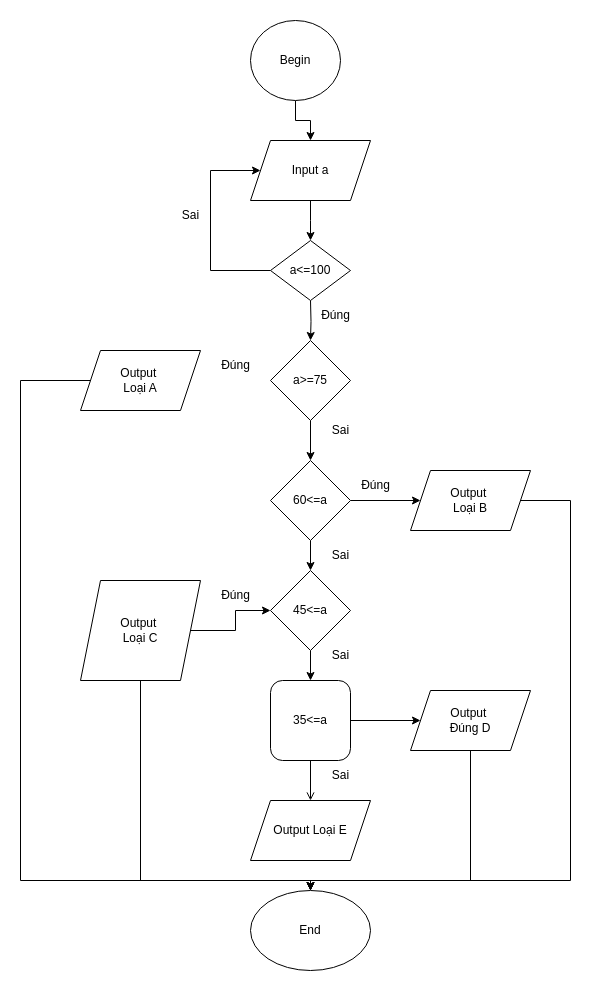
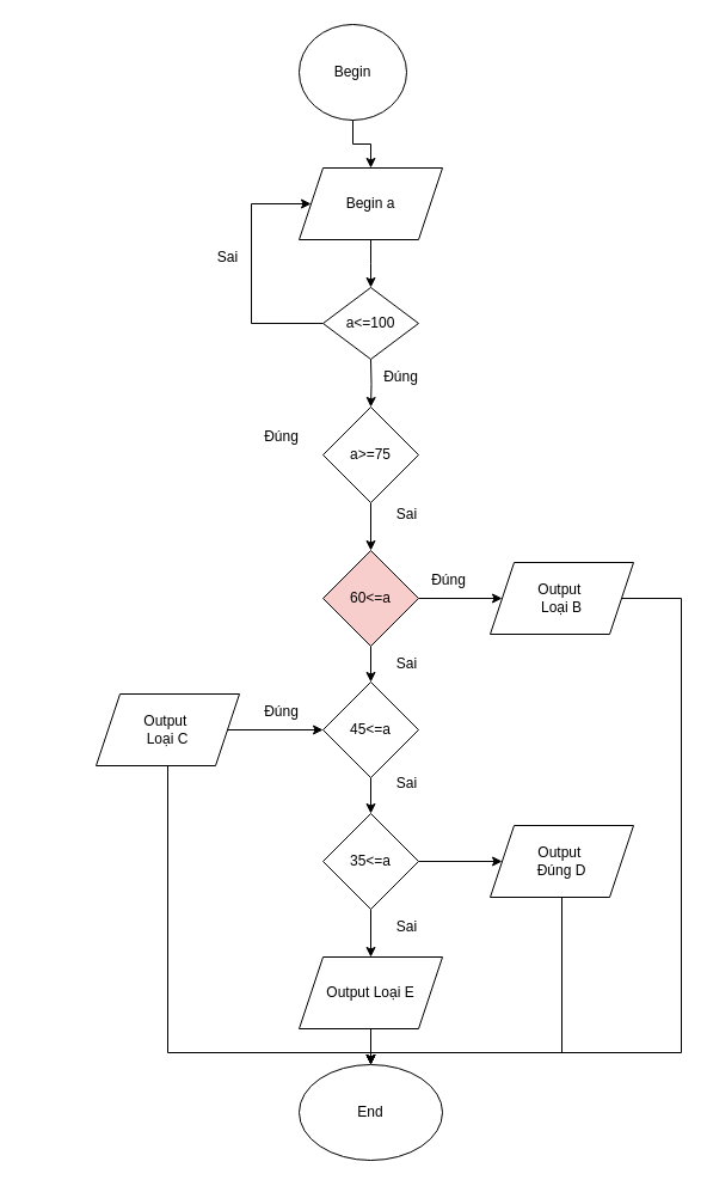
  <mxCell id="0" />
  <mxCell id="1" parent="0" />
  <mxCell id="2" value="" style="edgeStyle=orthogonalEdgeStyle;rounded=0;orthogonalLoop=1;jettySize=auto;html=1;" parent="1" source="3" target="5" edge="1"><mxGeometry relative="1" as="geometry" /></mxCell>
  <mxCell id="3" value="Begin" style="ellipse;whiteSpace=wrap;html=1;" parent="1" vertex="1"><mxGeometry x="250" y="20" width="90" height="80" as="geometry" /></mxCell>
  <mxCell id="4" value="" style="edgeStyle=orthogonalEdgeStyle;rounded=0;orthogonalLoop=1;jettySize=auto;html=1;" parent="1" source="5" edge="1"><mxGeometry relative="1" as="geometry"><mxPoint x="310" y="240" as="targetPoint" /></mxGeometry></mxCell>
- <mxCell id="5" value="Input a" style="shape=parallelogram;perimeter=parallelogramPerimeter;whiteSpace=wrap;html=1;fixedSize=1;" parent="1" vertex="1"><mxGeometry x="250" y="140" width="120" height="60" as="geometry" /></mxCell>
+ <mxCell id="5" value="Begin a" style="shape=parallelogram;perimeter=parallelogramPerimeter;whiteSpace=wrap;html=1;fixedSize=1;" parent="1" vertex="1"><mxGeometry x="250" y="140" width="120" height="60" as="geometry" /></mxCell>
  <mxCell id="6" value="" style="edgeStyle=orthogonalEdgeStyle;rounded=0;orthogonalLoop=1;jettySize=auto;html=1;" parent="1" target="8" edge="1"><mxGeometry relative="1" as="geometry"><mxPoint x="310" y="300" as="sourcePoint" /></mxGeometry></mxCell>
  <mxCell id="7" value="" style="edgeStyle=orthogonalEdgeStyle;rounded=0;orthogonalLoop=1;jettySize=auto;html=1;" parent="1" source="8" target="11" edge="1"><mxGeometry relative="1" as="geometry" /></mxCell>
  <mxCell id="8" value="a&amp;gt;=75" style="rhombus;whiteSpace=wrap;html=1;" parent="1" vertex="1"><mxGeometry x="270" y="340" width="80" height="80" as="geometry" /></mxCell>
  <mxCell id="9" value="" style="edgeStyle=orthogonalEdgeStyle;rounded=0;orthogonalLoop=1;jettySize=auto;html=1;" edge="1" parent="1" source="11" target="21"><mxGeometry relative="1" as="geometry" /></mxCell>
  <mxCell id="10" value="" style="edgeStyle=orthogonalEdgeStyle;rounded=0;orthogonalLoop=1;jettySize=auto;html=1;" edge="1" parent="1" source="11" target="24"><mxGeometry relative="1" as="geometry" /></mxCell>
- <mxCell id="11" value="60&amp;lt;=a" style="rhombus;whiteSpace=wrap;html=1;" parent="1" vertex="1"><mxGeometry x="270" y="460" width="80" height="80" as="geometry" /></mxCell>
+ <mxCell id="11" value="60&amp;lt;=a" style="rhombus;whiteSpace=wrap;html=1;fillColor=#f8cecc;" parent="1" vertex="1"><mxGeometry x="270" y="460" width="80" height="80" as="geometry" /></mxCell>
  <mxCell id="12" value="Sai" style="text;html=1;resizable=0;autosize=1;align=center;verticalAlign=middle;points=[];fillColor=none;strokeColor=none;rounded=0;" parent="1" vertex="1"><mxGeometry x="320" y="415" width="40" height="30" as="geometry" /></mxCell>
+ <mxCell id="13" value="" style="edgeStyle=orthogonalEdgeStyle;rounded=0;orthogonalLoop=1;jettySize=auto;html=1;" parent="1" source="14" target="19" edge="1"><mxGeometry relative="1" as="geometry" /></mxCell>
  <mxCell id="14" value="Output Loại E" style="shape=parallelogram;perimeter=parallelogramPerimeter;whiteSpace=wrap;html=1;fixedSize=1;" parent="1" vertex="1"><mxGeometry x="250" y="800" width="120" height="60" as="geometry" /></mxCell>
  <mxCell id="15" value="Sai" style="text;html=1;resizable=0;autosize=1;align=center;verticalAlign=middle;points=[];fillColor=none;strokeColor=none;rounded=0;" parent="1" vertex="1"><mxGeometry x="320" y="540" width="40" height="30" as="geometry" /></mxCell>
- <mxCell id="16" style="edgeStyle=orthogonalEdgeStyle;rounded=0;orthogonalLoop=1;jettySize=auto;html=1;entryX=0.5;entryY=0;entryDx=0;entryDy=0;" edge="1" parent="1" source="17" target="19"><mxGeometry relative="1" as="geometry"><mxPoint x="310" y="880" as="targetPoint" /><Array as="points"><mxPoint x="20" y="380" /><mxPoint x="20" y="880" /><mxPoint x="310" y="880" /></Array></mxGeometry></mxCell>
- <mxCell id="17" value="Output&amp;nbsp;&lt;br&gt;Loại A" style="shape=parallelogram;perimeter=parallelogramPerimeter;whiteSpace=wrap;html=1;fixedSize=1;" parent="1" vertex="1"><mxGeometry x="80" y="350" width="120" height="60" as="geometry" /></mxCell>
  <mxCell id="18" value="Đúng" style="text;html=1;resizable=0;autosize=1;align=center;verticalAlign=middle;points=[];fillColor=none;strokeColor=none;rounded=0;" parent="1" vertex="1"><mxGeometry x="210" y="350" width="50" height="30" as="geometry" /></mxCell>
  <mxCell id="19" value="End" style="ellipse;whiteSpace=wrap;html=1;" parent="1" vertex="1"><mxGeometry x="250" y="890" width="120" height="80" as="geometry" /></mxCell>
  <mxCell id="20" style="edgeStyle=orthogonalEdgeStyle;rounded=0;orthogonalLoop=1;jettySize=auto;html=1;entryX=0.5;entryY=0;entryDx=0;entryDy=0;" edge="1" parent="1" source="21" target="19"><mxGeometry relative="1" as="geometry"><Array as="points"><mxPoint x="570" y="500" /><mxPoint x="570" y="880" /><mxPoint x="310" y="880" /></Array></mxGeometry></mxCell>
  <mxCell id="21" value="Output&amp;nbsp;&lt;br&gt;Loại B" style="shape=parallelogram;perimeter=parallelogramPerimeter;whiteSpace=wrap;html=1;fixedSize=1;" vertex="1" parent="1"><mxGeometry x="410" y="470" width="120" height="60" as="geometry" /></mxCell>
  <mxCell id="22" value="Đúng" style="text;html=1;resizable=0;autosize=1;align=center;verticalAlign=middle;points=[];fillColor=none;strokeColor=none;rounded=0;" vertex="1" parent="1"><mxGeometry x="350" y="470" width="50" height="30" as="geometry" /></mxCell>
  <mxCell id="23" value="" style="edgeStyle=orthogonalEdgeStyle;rounded=0;orthogonalLoop=1;jettySize=auto;html=1;" edge="1" parent="1" source="24" target="36"><mxGeometry relative="1" as="geometry" /></mxCell>
  <mxCell id="24" value="45&amp;lt;=a" style="rhombus;whiteSpace=wrap;html=1;" vertex="1" parent="1"><mxGeometry x="270" y="570" width="80" height="80" as="geometry" /></mxCell>
  <mxCell id="25" value="" style="edgeStyle=orthogonalEdgeStyle;rounded=0;orthogonalLoop=1;jettySize=auto;html=1;" edge="1" parent="1" source="27" target="24"><mxGeometry relative="1" as="geometry" /></mxCell>
  <mxCell id="26" style="edgeStyle=orthogonalEdgeStyle;rounded=0;orthogonalLoop=1;jettySize=auto;html=1;entryX=0.5;entryY=0;entryDx=0;entryDy=0;" edge="1" parent="1" source="27" target="19"><mxGeometry relative="1" as="geometry"><Array as="points"><mxPoint x="140" y="880" /><mxPoint x="310" y="880" /></Array></mxGeometry></mxCell>
- <mxCell id="27" value="Output&amp;nbsp;&lt;br&gt;Loại C" style="shape=parallelogram;perimeter=parallelogramPerimeter;whiteSpace=wrap;html=1;fixedSize=1;" vertex="1" parent="1"><mxGeometry x="80" y="580" width="120" height="100" as="geometry" /></mxCell>
+ <mxCell id="27" value="Output&amp;nbsp;&lt;br&gt;Loại C" style="shape=parallelogram;perimeter=parallelogramPerimeter;whiteSpace=wrap;html=1;fixedSize=1;" vertex="1" parent="1"><mxGeometry x="80" y="580" width="120" height="60" as="geometry" /></mxCell>
  <mxCell id="28" value="Đúng" style="text;html=1;resizable=0;autosize=1;align=center;verticalAlign=middle;points=[];fillColor=none;strokeColor=none;rounded=0;" vertex="1" parent="1"><mxGeometry x="210" y="580" width="50" height="30" as="geometry" /></mxCell>
  <mxCell id="29" value="Sai" style="text;html=1;resizable=0;autosize=1;align=center;verticalAlign=middle;points=[];fillColor=none;strokeColor=none;rounded=0;" vertex="1" parent="1"><mxGeometry x="320" y="640" width="40" height="30" as="geometry" /></mxCell>
  <mxCell id="30" style="edgeStyle=orthogonalEdgeStyle;rounded=0;orthogonalLoop=1;jettySize=auto;html=1;entryX=0;entryY=0.5;entryDx=0;entryDy=0;" edge="1" parent="1" source="31" target="5"><mxGeometry relative="1" as="geometry"><mxPoint x="260" y="180" as="targetPoint" /><Array as="points"><mxPoint x="210" y="270" /><mxPoint x="210" y="170" /></Array></mxGeometry></mxCell>
  <mxCell id="31" value="a&amp;lt;=100" style="rhombus;whiteSpace=wrap;html=1;" vertex="1" parent="1"><mxGeometry x="270" y="240" width="80" height="60" as="geometry" /></mxCell>
  <mxCell id="32" value="Đúng" style="text;html=1;resizable=0;autosize=1;align=center;verticalAlign=middle;points=[];fillColor=none;strokeColor=none;rounded=0;" vertex="1" parent="1"><mxGeometry x="310" y="300" width="50" height="30" as="geometry" /></mxCell>
  <mxCell id="33" value="Sai" style="text;html=1;resizable=0;autosize=1;align=center;verticalAlign=middle;points=[];fillColor=none;strokeColor=none;rounded=0;" vertex="1" parent="1"><mxGeometry x="170" y="200" width="40" height="30" as="geometry" /></mxCell>
- <mxCell id="34" value="" style="edgeStyle=orthogonalEdgeStyle;rounded=0;orthogonalLoop=1;jettySize=auto;html=1;endArrow=open;" edge="1" parent="1" source="36" target="14"><mxGeometry relative="1" as="geometry" /></mxCell>
+ <mxCell id="34" value="" style="edgeStyle=orthogonalEdgeStyle;rounded=0;orthogonalLoop=1;jettySize=auto;html=1;" edge="1" parent="1" source="36" target="14"><mxGeometry relative="1" as="geometry" /></mxCell>
  <mxCell id="35" value="" style="edgeStyle=orthogonalEdgeStyle;rounded=0;orthogonalLoop=1;jettySize=auto;html=1;" edge="1" parent="1" source="36" target="38"><mxGeometry relative="1" as="geometry" /></mxCell>
- <mxCell id="36" value="35&amp;lt;=a" style="whiteSpace=wrap;html=1;rounded=1;" vertex="1" parent="1"><mxGeometry x="270" y="680" width="80" height="80" as="geometry" /></mxCell>
+ <mxCell id="36" value="35&amp;lt;=a" style="rhombus;whiteSpace=wrap;html=1;" vertex="1" parent="1"><mxGeometry x="270" y="680" width="80" height="80" as="geometry" /></mxCell>
  <mxCell id="37" style="edgeStyle=orthogonalEdgeStyle;rounded=0;orthogonalLoop=1;jettySize=auto;html=1;" edge="1" parent="1" source="38"><mxGeometry relative="1" as="geometry"><mxPoint x="310" y="890" as="targetPoint" /><Array as="points"><mxPoint x="470" y="880" /><mxPoint x="310" y="880" /></Array></mxGeometry></mxCell>
  <mxCell id="38" value="Output&amp;nbsp;&lt;br&gt;Đúng D" style="shape=parallelogram;perimeter=parallelogramPerimeter;whiteSpace=wrap;html=1;fixedSize=1;" vertex="1" parent="1"><mxGeometry x="410" y="690" width="120" height="60" as="geometry" /></mxCell>
  <mxCell id="39" value="Sai" style="text;html=1;resizable=0;autosize=1;align=center;verticalAlign=middle;points=[];fillColor=none;strokeColor=none;rounded=0;" vertex="1" parent="1"><mxGeometry x="320" y="760" width="40" height="30" as="geometry" /></mxCell>
